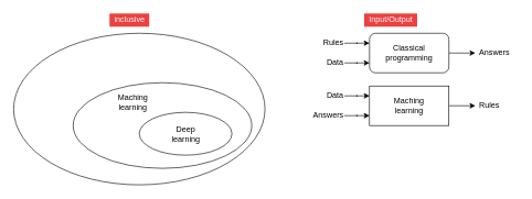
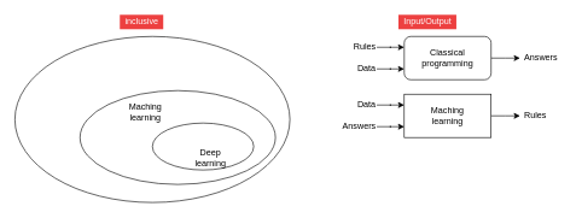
  <mxCell id="0" />
  <mxCell id="1" parent="0" />
  <mxCell id="2" value="" style="group" vertex="1" connectable="0" parent="1"><mxGeometry x="20" y="50" width="380" height="230" as="geometry" /></mxCell>
  <mxCell id="3" value="" style="ellipse;whiteSpace=wrap;html=1;" vertex="1" parent="2"><mxGeometry width="380" height="230" as="geometry" /></mxCell>
  <mxCell id="4" value="" style="ellipse;whiteSpace=wrap;html=1;" vertex="1" parent="2"><mxGeometry x="90" y="75" width="270" height="130" as="geometry" /></mxCell>
  <mxCell id="5" value="" style="ellipse;whiteSpace=wrap;html=1;" vertex="1" parent="2"><mxGeometry x="190" y="120" width="140" height="65" as="geometry" /></mxCell>
  <mxCell id="6" value="Maching&lt;br&gt;learning" style="text;html=1;align=center;verticalAlign=middle;resizable=0;points=[];autosize=1;" vertex="1" parent="2"><mxGeometry x="150" y="90" width="60" height="30" as="geometry" /></mxCell>
- <mxCell id="7" value="Deep&lt;br&gt;learning" style="text;html=1;align=center;verticalAlign=middle;resizable=0;points=[];autosize=1;" vertex="1" parent="2"><mxGeometry x="230" y="137.5" width="60" height="30" as="geometry" /></mxCell>
+ <mxCell id="7" value="Deep&lt;br&gt;learning" style="text;html=1;align=center;verticalAlign=middle;resizable=0;points=[];autosize=1;" vertex="1" parent="2"><mxGeometry x="240" y="152.5" width="60" height="30" as="geometry" /></mxCell>
  <mxCell id="8" value="inclusive" style="text;html=1;align=center;verticalAlign=middle;resizable=0;points=[];autosize=1;fillColor=#ed4040;fontColor=#FFFFFF;" vertex="1" parent="1"><mxGeometry x="165" y="20" width="60" height="20" as="geometry" /></mxCell>
  <mxCell id="9" value="Input/Output" style="text;html=1;align=center;verticalAlign=middle;resizable=0;points=[];autosize=1;fillColor=#ED4040;fontColor=#FFFFFF;" vertex="1" parent="1"><mxGeometry x="550" y="20" width="80" height="20" as="geometry" /></mxCell>
  <mxCell id="10" value="" style="group" vertex="1" connectable="0" parent="1"><mxGeometry x="470" y="50" width="312" height="140" as="geometry" /></mxCell>
  <mxCell id="11" value="" style="group" vertex="1" connectable="0" parent="10"><mxGeometry width="312" height="60" as="geometry" /></mxCell>
  <mxCell id="12" value="Answers" style="text;html=1;align=left;verticalAlign=middle;resizable=0;points=[];autosize=1;" vertex="1" parent="11"><mxGeometry x="252" y="20" width="60" height="20" as="geometry" /></mxCell>
  <mxCell id="13" value="" style="group" vertex="1" connectable="0" parent="11"><mxGeometry width="248" height="60" as="geometry" /></mxCell>
  <mxCell id="14" value="Rules" style="text;html=1;align=right;verticalAlign=middle;resizable=0;points=[];autosize=1;" vertex="1" parent="13"><mxGeometry y="5" width="50" height="20" as="geometry" /></mxCell>
  <mxCell id="15" value="Data" style="text;html=1;align=right;verticalAlign=middle;resizable=0;points=[];autosize=1;" vertex="1" parent="13"><mxGeometry x="10" y="35" width="40" height="20" as="geometry" /></mxCell>
  <mxCell id="16" style="edgeStyle=orthogonalEdgeStyle;rounded=0;orthogonalLoop=1;jettySize=auto;html=1;" edge="1" parent="13" source="17"><mxGeometry relative="1" as="geometry"><mxPoint x="248" y="30" as="targetPoint" /></mxGeometry></mxCell>
  <mxCell id="17" value="Classical&lt;br&gt;programming" style="whiteSpace=wrap;html=1;rounded=1;" vertex="1" parent="13"><mxGeometry x="88" width="120" height="60" as="geometry" /></mxCell>
  <mxCell id="18" style="edgeStyle=orthogonalEdgeStyle;rounded=0;orthogonalLoop=1;jettySize=auto;html=1;entryX=0;entryY=0.25;entryDx=0;entryDy=0;" edge="1" parent="13" source="14" target="17"><mxGeometry relative="1" as="geometry" /></mxCell>
  <mxCell id="19" style="edgeStyle=orthogonalEdgeStyle;rounded=0;orthogonalLoop=1;jettySize=auto;html=1;entryX=0;entryY=0.75;entryDx=0;entryDy=0;" edge="1" parent="13" source="15" target="17"><mxGeometry relative="1" as="geometry" /></mxCell>
  <mxCell id="20" value="" style="group" vertex="1" connectable="0" parent="10"><mxGeometry y="80" width="312" height="60" as="geometry" /></mxCell>
  <mxCell id="21" value="Rules" style="text;html=1;align=left;verticalAlign=middle;resizable=0;points=[];autosize=1;" vertex="1" parent="20"><mxGeometry x="252" y="20" width="50" height="20" as="geometry" /></mxCell>
  <mxCell id="22" value="" style="group" vertex="1" connectable="0" parent="20"><mxGeometry width="248" height="60" as="geometry" /></mxCell>
  <mxCell id="23" value="Data" style="text;html=1;align=right;verticalAlign=middle;resizable=0;points=[];autosize=1;" vertex="1" parent="22"><mxGeometry x="10" y="5" width="40" height="20" as="geometry" /></mxCell>
  <mxCell id="24" value="Answers" style="text;html=1;align=right;verticalAlign=middle;resizable=0;points=[];autosize=1;" vertex="1" parent="22"><mxGeometry x="-10" y="35" width="60" height="20" as="geometry" /></mxCell>
  <mxCell id="25" style="edgeStyle=orthogonalEdgeStyle;rounded=0;orthogonalLoop=1;jettySize=auto;html=1;" edge="1" parent="22" source="26"><mxGeometry relative="1" as="geometry"><mxPoint x="248" y="30" as="targetPoint" /></mxGeometry></mxCell>
  <mxCell id="26" value="Maching&lt;br&gt;learning" style="rounded=0;whiteSpace=wrap;html=1;" vertex="1" parent="22"><mxGeometry x="88" width="120" height="60" as="geometry" /></mxCell>
  <mxCell id="27" style="edgeStyle=orthogonalEdgeStyle;rounded=0;orthogonalLoop=1;jettySize=auto;html=1;entryX=0;entryY=0.25;entryDx=0;entryDy=0;" edge="1" parent="22" source="23" target="26"><mxGeometry relative="1" as="geometry" /></mxCell>
  <mxCell id="28" style="edgeStyle=orthogonalEdgeStyle;rounded=0;orthogonalLoop=1;jettySize=auto;html=1;entryX=0;entryY=0.75;entryDx=0;entryDy=0;" edge="1" parent="22" source="24" target="26"><mxGeometry relative="1" as="geometry" /></mxCell>
